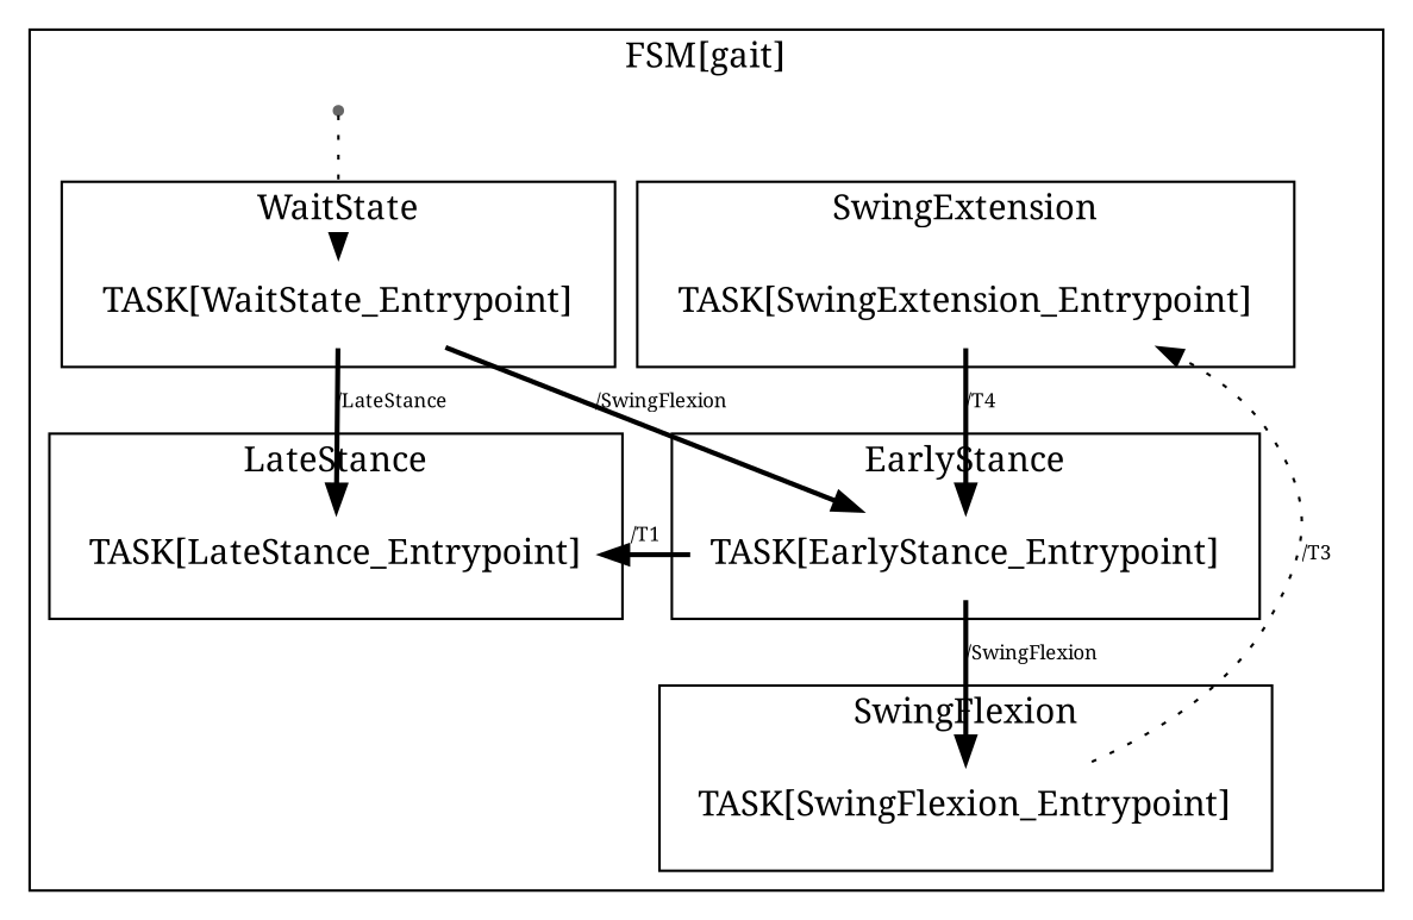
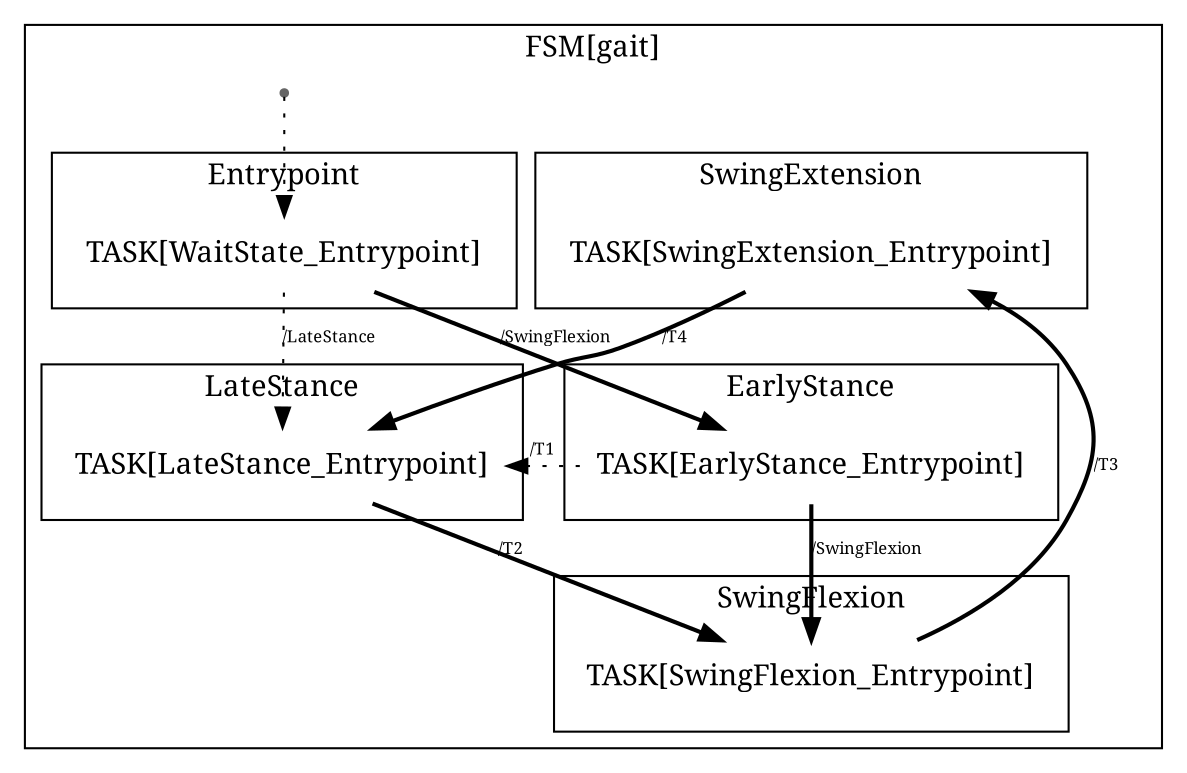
  digraph {
    compound=true
    fontname="Noto Serif"
    node [color=darkgreen fontname="Noto Serif" penwidth=0 shape=box]
    edge [fontname="Noto Serif" fontsize=8 style=bold]
    n1 [label="TASK[WaitState_Entrypoint]"]
    n2 [color=teal label="TASK[EarlyStance_Entrypoint]"]
    n3 [label="TASK[LateStance_Entrypoint]"]
    n4 [label="TASK[SwingFlexion_Entrypoint]"]
    n5 [color=red label="TASK[SwingExtension_Entrypoint]"]
    "0start" [color=gray40 shape=point penwidth=""]
    subgraph cluster_1 {
      label="FSM[gait]"
      "0start"
      subgraph cluster_2 {
-       label=WaitState
+       label=Entrypoint
        n1
      }
      subgraph cluster_3 {
        label=EarlyStance
        n2
      }
      subgraph cluster_4 {
        label=LateStance
        n3
      }
      subgraph cluster_5 {
        label=SwingFlexion
        n4
      }
      subgraph cluster_6 {
        label=SwingExtension
        n5
      }
    }
    n1 -> n2 [label="/SwingFlexion"]
-   n1 -> n3 [label="/LateStance"]
-   n2 -> n3 [label="/T1"]
+   n1 -> n3 [label="/LateStance" style=dotted]
+   n2 -> n3 [label="/T1" style=dotted]
    n2 -> n4 [label="/SwingFlexion"]
-   n4 -> n5 [label="/T3" style=dotted]
-   n5 -> n2 [label="/T4"]
+   n3 -> n4 [label="/T2"]
+   n4 -> n5 [label="/T3"]
+   n5 -> n3 [label="/T4"]
    "0start" -> n1 [style=dotted]
  }
